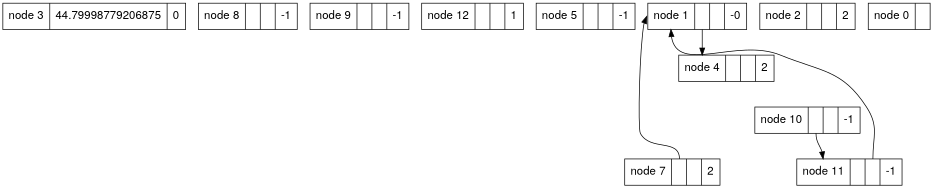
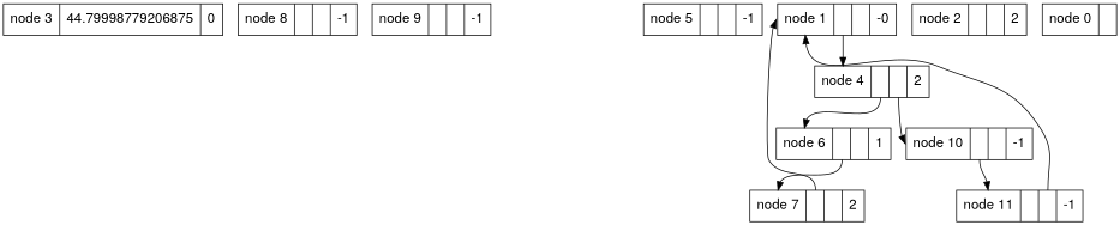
  strict digraph {
    fontname="Helvetica,Arial,sans-serif"
    rankdir=TB
    node [fontname="Helvetica,Arial,sans-serif" fontsize=16 shape=record]
    edge [fontname="Helvetica,Arial,sans-serif" headport=f0 tailport=f1]
    n1 [label="<f0> node 3|44.79998779206875|0"]
    n2 [label="<f0> node 8| | |-1"]
    n3 [label="<f0> node 9| | |-1"]
-   n4 [label="<f0> node 12| | |1"]
    n5 [label="<f0> node 5| | |-1"]
    n6 [label="<f0> node 1| <f1> | <f2> |-0"]
    n7 [label="<f0> node 4| <f1> | <f2> |2"]
+   n8 [label="<f0> node 6| <f1> | <f2> |1"]
    n9 [label="<f0> node 10| <f1> | <f2> |-1"]
    n10 [label="<f0> node 7| <f1> | <f2> |2"]
    n11 [label="<f0> node 11| <f1> | <f2> |-1"]
    n12 [label="<f0> node 2| | |2"]
    n13 [label="<f0> node 0| <f1>"]
    n6 -> n7
+   n7 -> n8
+   n7 -> n9 [tailport=f2]
+   n8 -> n10
    n9 -> n11
    n10 -> n6
    n11 -> n6 [tailport=f2]
  }
